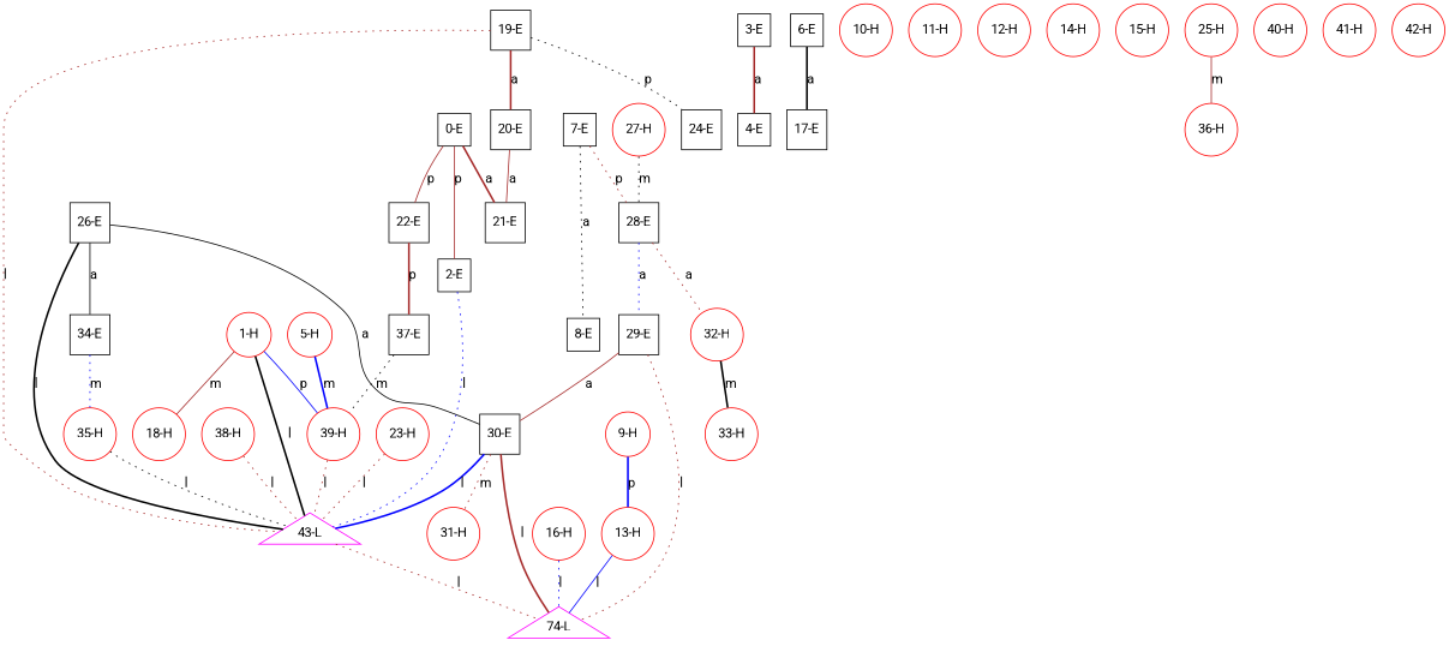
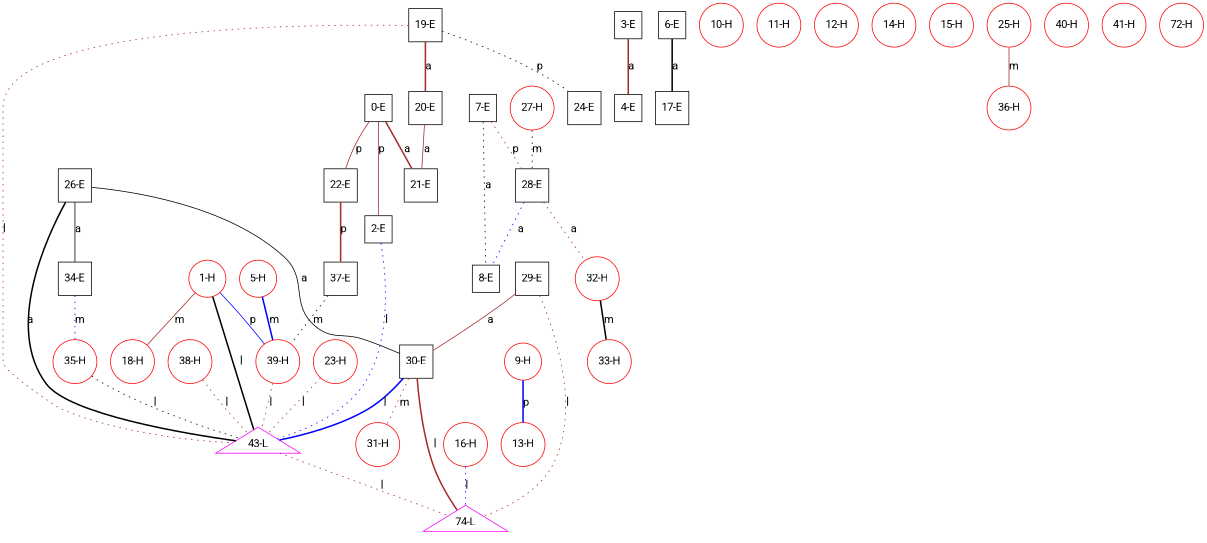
  graph {
    fontname=Roboto
    node [color=red fontname=Roboto shape=circle]
    edge [color=brown fontname=Roboto style=dotted]
    n1 [color=black label="0-E" shape=square]
    n2 [color=black label="2-E" shape=square]
    n3 [color=black label="21-E" shape=square]
    n4 [color=black label="22-E" shape=square]
    n5 [color=magenta label="43-L" shape=triangle]
    n6 [color=black label="37-E" shape=square]
    n7 [label="1-H"]
    n8 [label="18-H"]
    n9 [label="39-H"]
    n10 [color=magenta label="74-L" shape=triangle]
    n11 [color=black label="3-E" shape=square]
    n12 [color=black label="4-E" shape=square]
    n13 [label="5-H"]
    n14 [color=black label="6-E" shape=square]
    n15 [color=black label="17-E" shape=square]
    n16 [color=black label="7-E" shape=square]
    n17 [color=black label="8-E" shape=square]
    n18 [color=black label="28-E" shape=square]
    n19 [color=black label="29-E" shape=square]
    n20 [label="32-H"]
    n21 [label="9-H"]
    n22 [label="13-H"]
    n23 [label="10-H"]
    n24 [label="11-H"]
    n25 [label="12-H"]
    n26 [label="14-H"]
    n27 [label="15-H"]
    n28 [label="16-H"]
    n29 [color=black label="19-E" shape=square]
    n30 [color=black label="20-E" shape=square]
    n31 [color=black label="24-E" shape=square]
    n32 [label="23-H"]
    n33 [label="25-H"]
    n34 [label="36-H"]
    n35 [color=black label="26-E" shape=square]
    n36 [color=black label="30-E" shape=square]
    n37 [color=black label="34-E" shape=square]
    n38 [label="31-H"]
    n39 [label="35-H"]
    n40 [label="27-H"]
    n41 [label="33-H"]
    n42 [label="38-H"]
    n43 [label="40-H"]
    n44 [label="41-H"]
-   n45 [label="42-H"]
+   n45 [label="72-H"]
    n1 -- n2 [label=p style=solid]
    n1 -- n3 [label=a style=bold]
    n1 -- n4 [label=p style=solid]
    n2 -- n5 [color=blue label=l]
    n4 -- n6 [label=p style=bold]
    n5 -- n10 [label=l]
    n6 -- n9 [color=black label=m]
    n7 -- n5 [color=black label=l style=bold]
    n7 -- n8 [label=m style=solid]
    n7 -- n9 [color=blue label=p style=solid]
    n9 -- n5 [label=l]
    n11 -- n12 [label=a style=bold]
    n13 -- n9 [color=blue label=m style=bold]
    n14 -- n15 [color=black label=a style=bold]
    n16 -- n17 [color=black label=a]
    n16 -- n18 [label=p]
-   n18 -- n19 [color=blue label=a]
+   n18 -- n17 [color=blue label=a]
    n18 -- n20 [label=a]
    n19 -- n10 [label=l]
    n19 -- n36 [label=a style=solid]
    n20 -- n41 [color=black label=m style=bold]
    n21 -- n22 [color=blue label=p style=bold]
-   n22 -- n10 [color=blue label=l style=solid]
    n28 -- n10 [color=blue label=l]
    n29 -- n5 [label=l]
    n29 -- n30 [label=a style=bold]
    n29 -- n31 [color=black label=p]
    n30 -- n3 [label=a style=solid]
    n32 -- n5 [label=l]
    n33 -- n34 [label=m style=solid]
-   n35 -- n5 [color=black label=l style=bold]
+   n35 -- n5 [color=black label=a style=bold]
    n35 -- n36 [color=black label=a style=solid]
    n35 -- n37 [color=black label=a style=solid]
    n36 -- n5 [color=blue label=l style=bold]
    n36 -- n10 [label=l style=bold]
    n36 -- n38 [label=m]
    n37 -- n39 [color=blue label=m]
    n39 -- n5 [color=black label=l]
    n40 -- n18 [color=black label=m]
    n42 -- n5 [label=l]
  }
